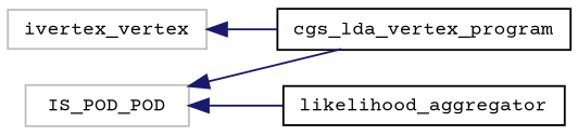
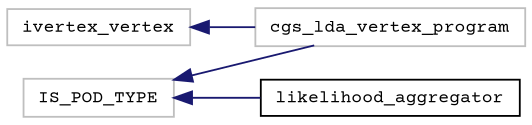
  digraph {
    fontname="Courier Prime"
    rankdir=LR
    node [color=grey75 fillcolor=white fontname="Courier Prime" fontsize=10 shape=record style=filled]
    edge [color=midnightblue dir=back fontname="Courier Prime" fontsize=10 labelfontname=Helvetica labelfontsize=10 style=solid]
-   n1 [height=0.2 label=IS_POD_POD width=0.4]
-   n2 [color=black height=0.2 label=cgs_lda_vertex_program width=0.4]
+   n1 [height=0.2 label=IS_POD_TYPE width=0.4]
+   n2 [height=0.2 label=cgs_lda_vertex_program width=0.4]
    n3 [color=black height=0.2 label=likelihood_aggregator width=0.4]
    n4 [height=0.2 label=ivertex_vertex width=0.4]
    n1 -> n2
    n1 -> n3
    n4 -> n2
  }
